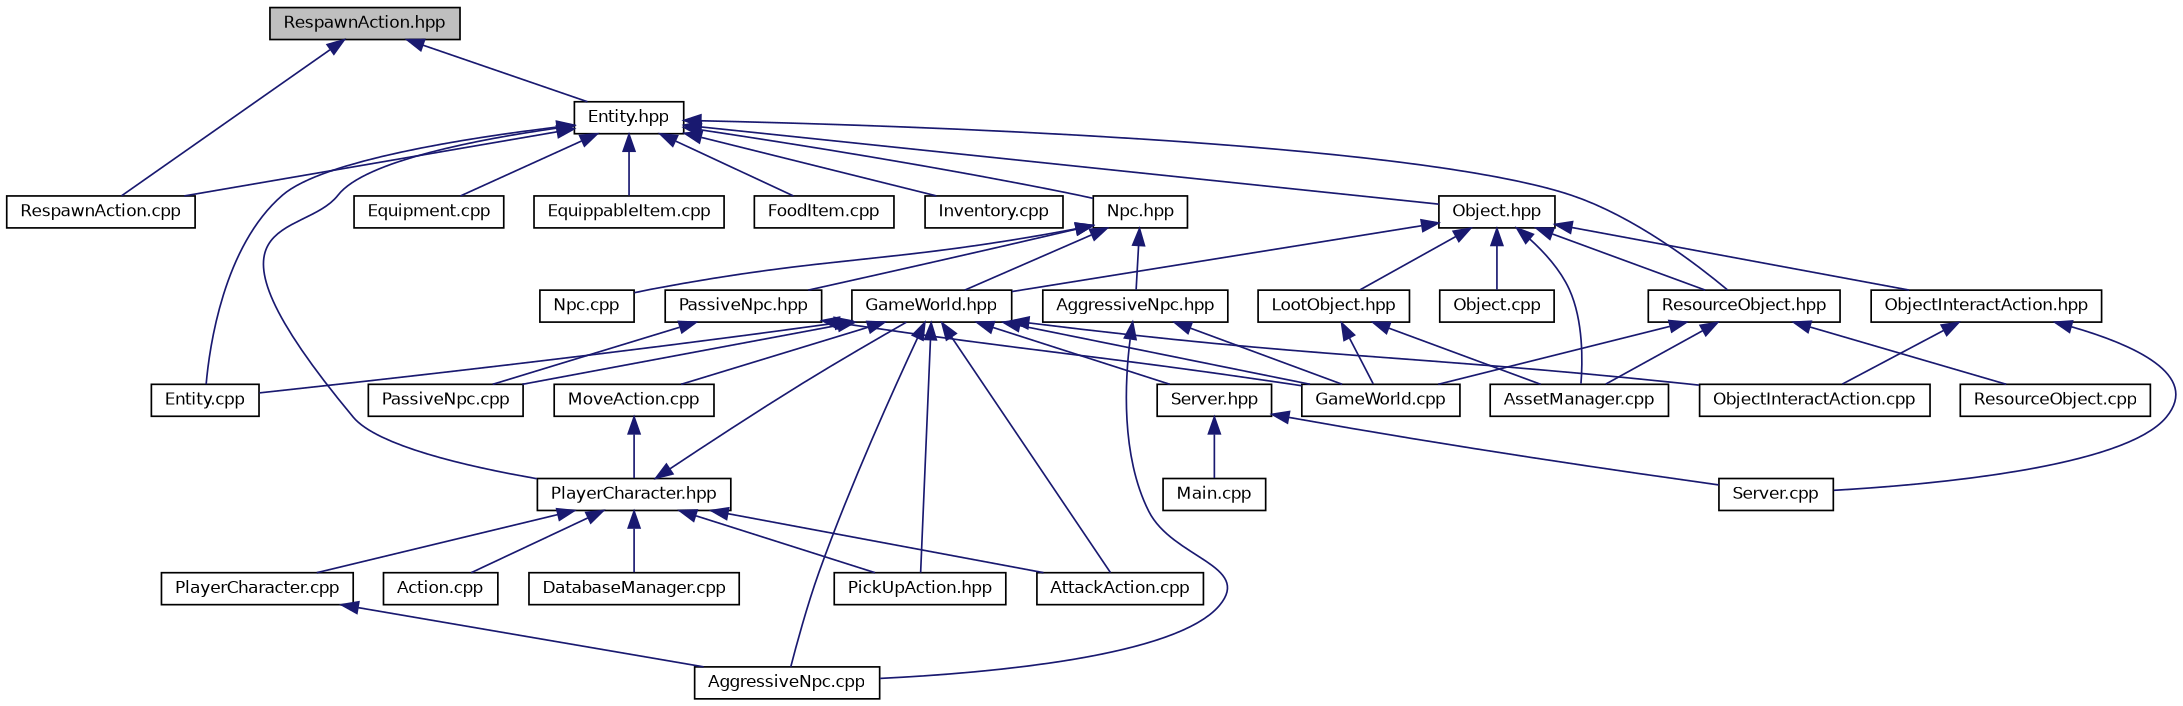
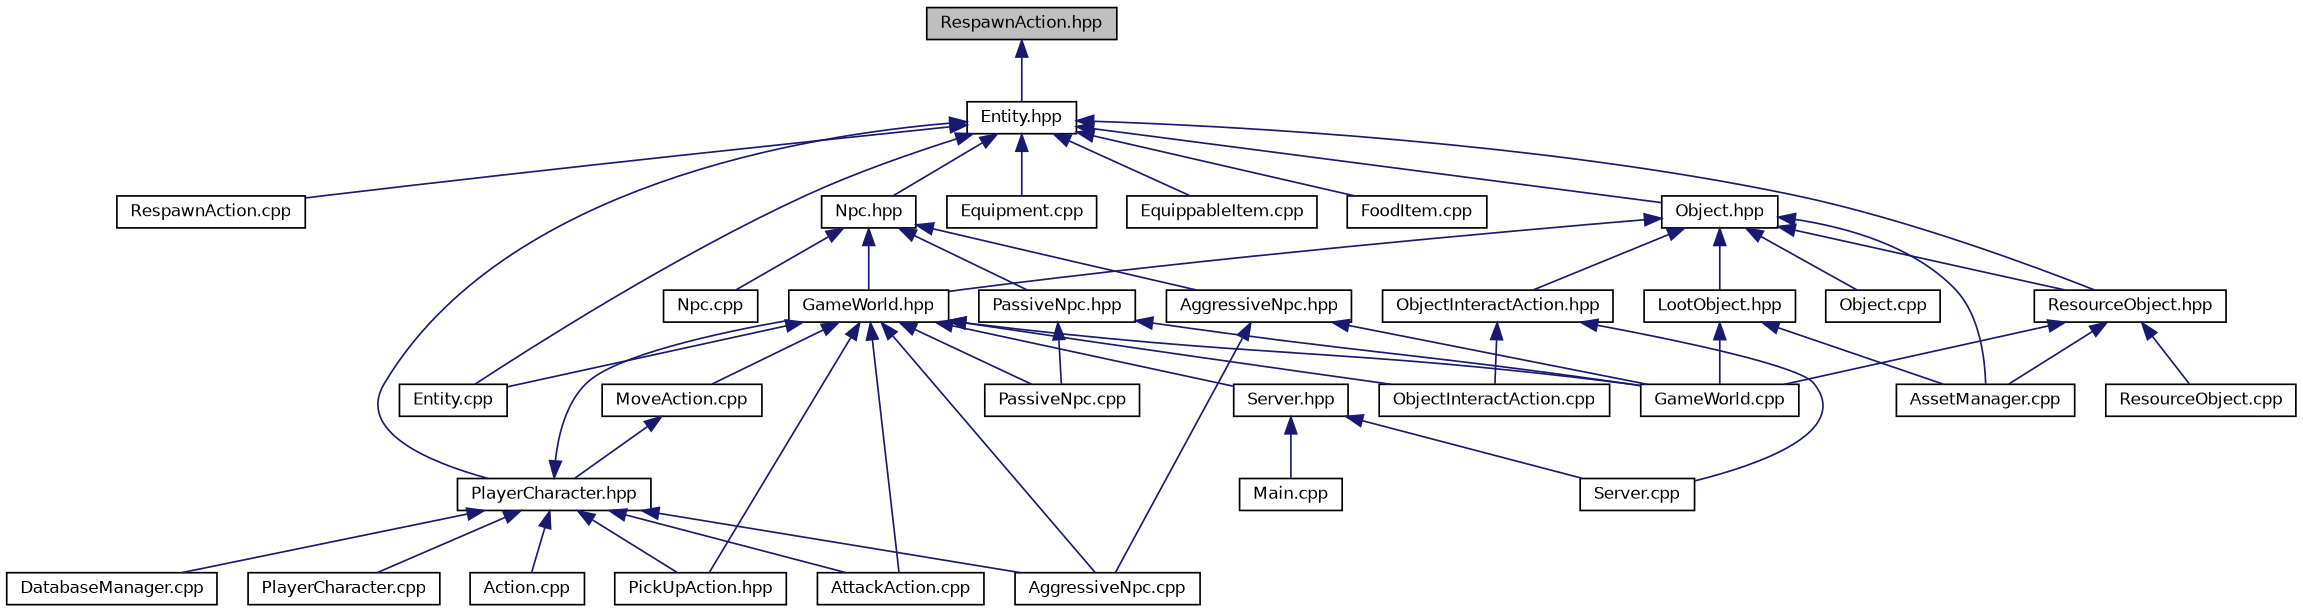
  digraph {
    node [color=black fillcolor=white fontname=Helvetica fontsize=10 shape=record style=filled]
    edge [color=midnightblue dir=back fontname=Helvetica fontsize=10 labelfontname=Helvetica labelfontsize=10 style=solid]
    n1 [fillcolor=grey75 fontcolor=black height=0.2 label="RespawnAction.hpp" width=0.4]
    n2 [height=0.2 label="RespawnAction.cpp" width=0.4]
    n3 [height=0.2 label="Entity.hpp" width=0.4]
    n4 [height=0.2 label="Entity.cpp" width=0.4]
    n5 [height=0.2 label="Npc.hpp" width=0.4]
    n6 [height=0.2 label="PlayerCharacter.hpp" width=0.4]
    n7 [height=0.2 label="Equipment.cpp" width=0.4]
    n8 [height=0.2 label="EquippableItem.cpp" width=0.4]
    n9 [height=0.2 label="FoodItem.cpp" width=0.4]
-   n10 [height=0.2 label="Inventory.cpp" width=0.4]
    n11 [height=0.2 label="Object.hpp" width=0.4]
    n12 [height=0.2 label="ResourceObject.hpp" width=0.4]
    n13 [height=0.2 label="AggressiveNpc.hpp" width=0.4]
    n14 [height=0.2 label="Npc.cpp" width=0.4]
    n15 [height=0.2 label="PassiveNpc.hpp" width=0.4]
    n16 [height=0.2 label="GameWorld.hpp" width=0.4]
    n17 [height=0.2 label="AggressiveNpc.cpp" width=0.4]
    n18 [height=0.2 label="AttackAction.cpp" width=0.4]
    n19 [height=0.2 label="PickUpAction.hpp" width=0.4]
    n20 [height=0.2 label="Action.cpp" width=0.4]
    n21 [height=0.2 label="DatabaseManager.cpp" width=0.4]
    n22 [height=0.2 label="PlayerCharacter.cpp" width=0.4]
    n23 [height=0.2 label="ObjectInteractAction.hpp" width=0.4]
    n24 [height=0.2 label="LootObject.hpp" width=0.4]
    n25 [height=0.2 label="AssetManager.cpp" width=0.4]
    n26 [height=0.2 label="Object.cpp" width=0.4]
    n27 [height=0.2 label="GameWorld.cpp" width=0.4]
    n28 [height=0.2 label="ResourceObject.cpp" width=0.4]
    n29 [height=0.2 label="PassiveNpc.cpp" width=0.4]
    n30 [height=0.2 label="MoveAction.cpp" width=0.4]
    n31 [height=0.2 label="ObjectInteractAction.cpp" width=0.4]
    n32 [height=0.2 label="Server.hpp" width=0.4]
    n33 [height=0.2 label="Main.cpp" width=0.4]
    n34 [height=0.2 label="Server.cpp" width=0.4]
-   n1 -> n2
    n1 -> n3
    n3 -> n2
    n3 -> n4
    n3 -> n5
    n3 -> n6
    n3 -> n7
    n3 -> n8
    n3 -> n9
-   n3 -> n10
    n3 -> n11
    n3 -> n12
    n5 -> n13
    n5 -> n14
    n5 -> n15
    n5 -> n16
    n6 -> n16
-   n22 -> n17
+   n6 -> n17
    n6 -> n18
    n6 -> n19
    n6 -> n20
    n6 -> n21
    n6 -> n22
    n11 -> n12
    n11 -> n16
    n11 -> n23
    n11 -> n24
    n11 -> n25
    n11 -> n26
    n12 -> n25
    n12 -> n27
    n12 -> n28
    n13 -> n17
    n13 -> n27
    n15 -> n27
    n15 -> n29
    n16 -> n4
    n16 -> n17
    n16 -> n18
    n16 -> n19
    n16 -> n27
    n16 -> n29
    n16 -> n30
    n16 -> n31
    n16 -> n32
    n23 -> n31
    n23 -> n34
    n24 -> n25
    n24 -> n27
    n30 -> n6
    n32 -> n33
    n32 -> n34
  }
